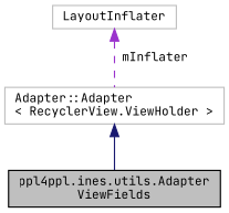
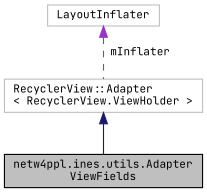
  digraph {
    fontname="JetBrains Mono"
    node [color=grey75 fillcolor=white fontname="JetBrains Mono" fontsize=10 shape=record style=filled]
    edge [dir=back fontname="JetBrains Mono" fontsize=10 labelfontname=Helvetica labelfontsize=10]
-   n1 [color=black fillcolor=grey75 fontcolor=black height=0.2 label="ppl4ppl.ines.utils.Adapter\lViewFields" width=0.4]
-   n2 [height=0.2 label="Adapter::Adapter\l\< RecyclerView.ViewHolder \>" width=0.4]
+   n1 [color=black fillcolor=grey75 fontcolor=black height=0.2 label="netw4ppl.ines.utils.Adapter\lViewFields" width=0.4]
+   n2 [height=0.2 label="RecyclerView::Adapter\l\< RecyclerView.ViewHolder \>" width=0.4]
    n3 [height=0.2 label=LayoutInflater width=0.4]
    n2 -> n1 [color=midnightblue style=solid]
    n3 -> n2 [color=darkorchid3 label=" mInflater" style=dashed]
  }
